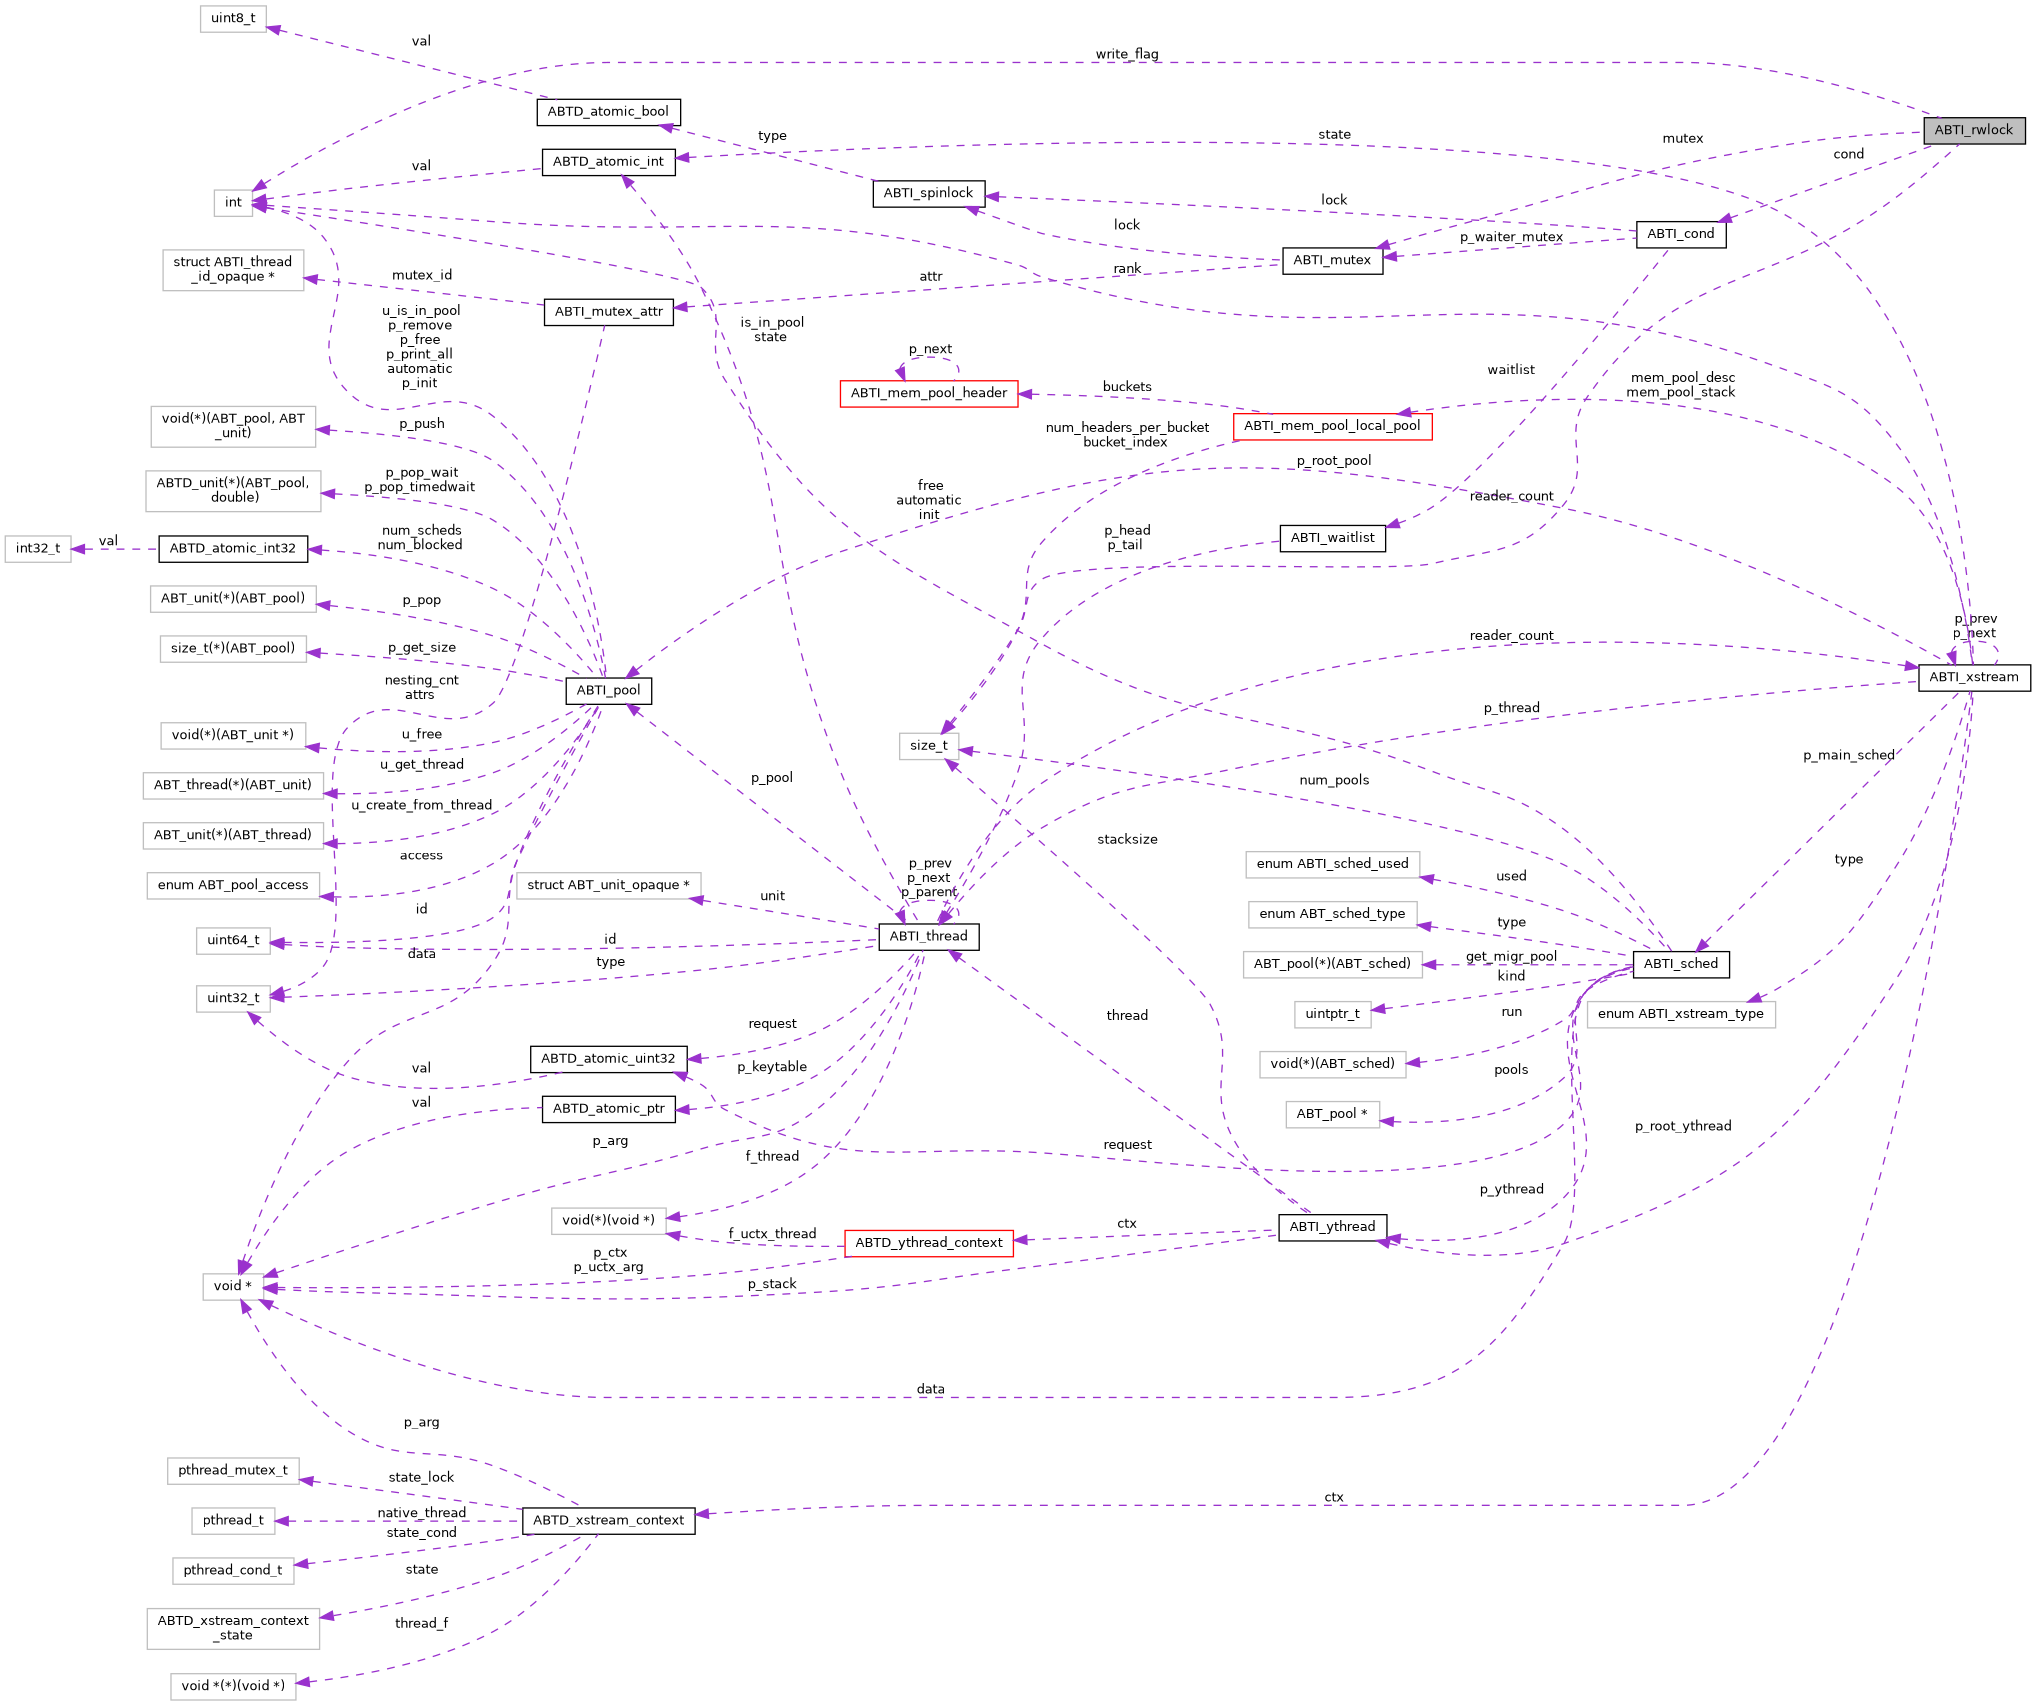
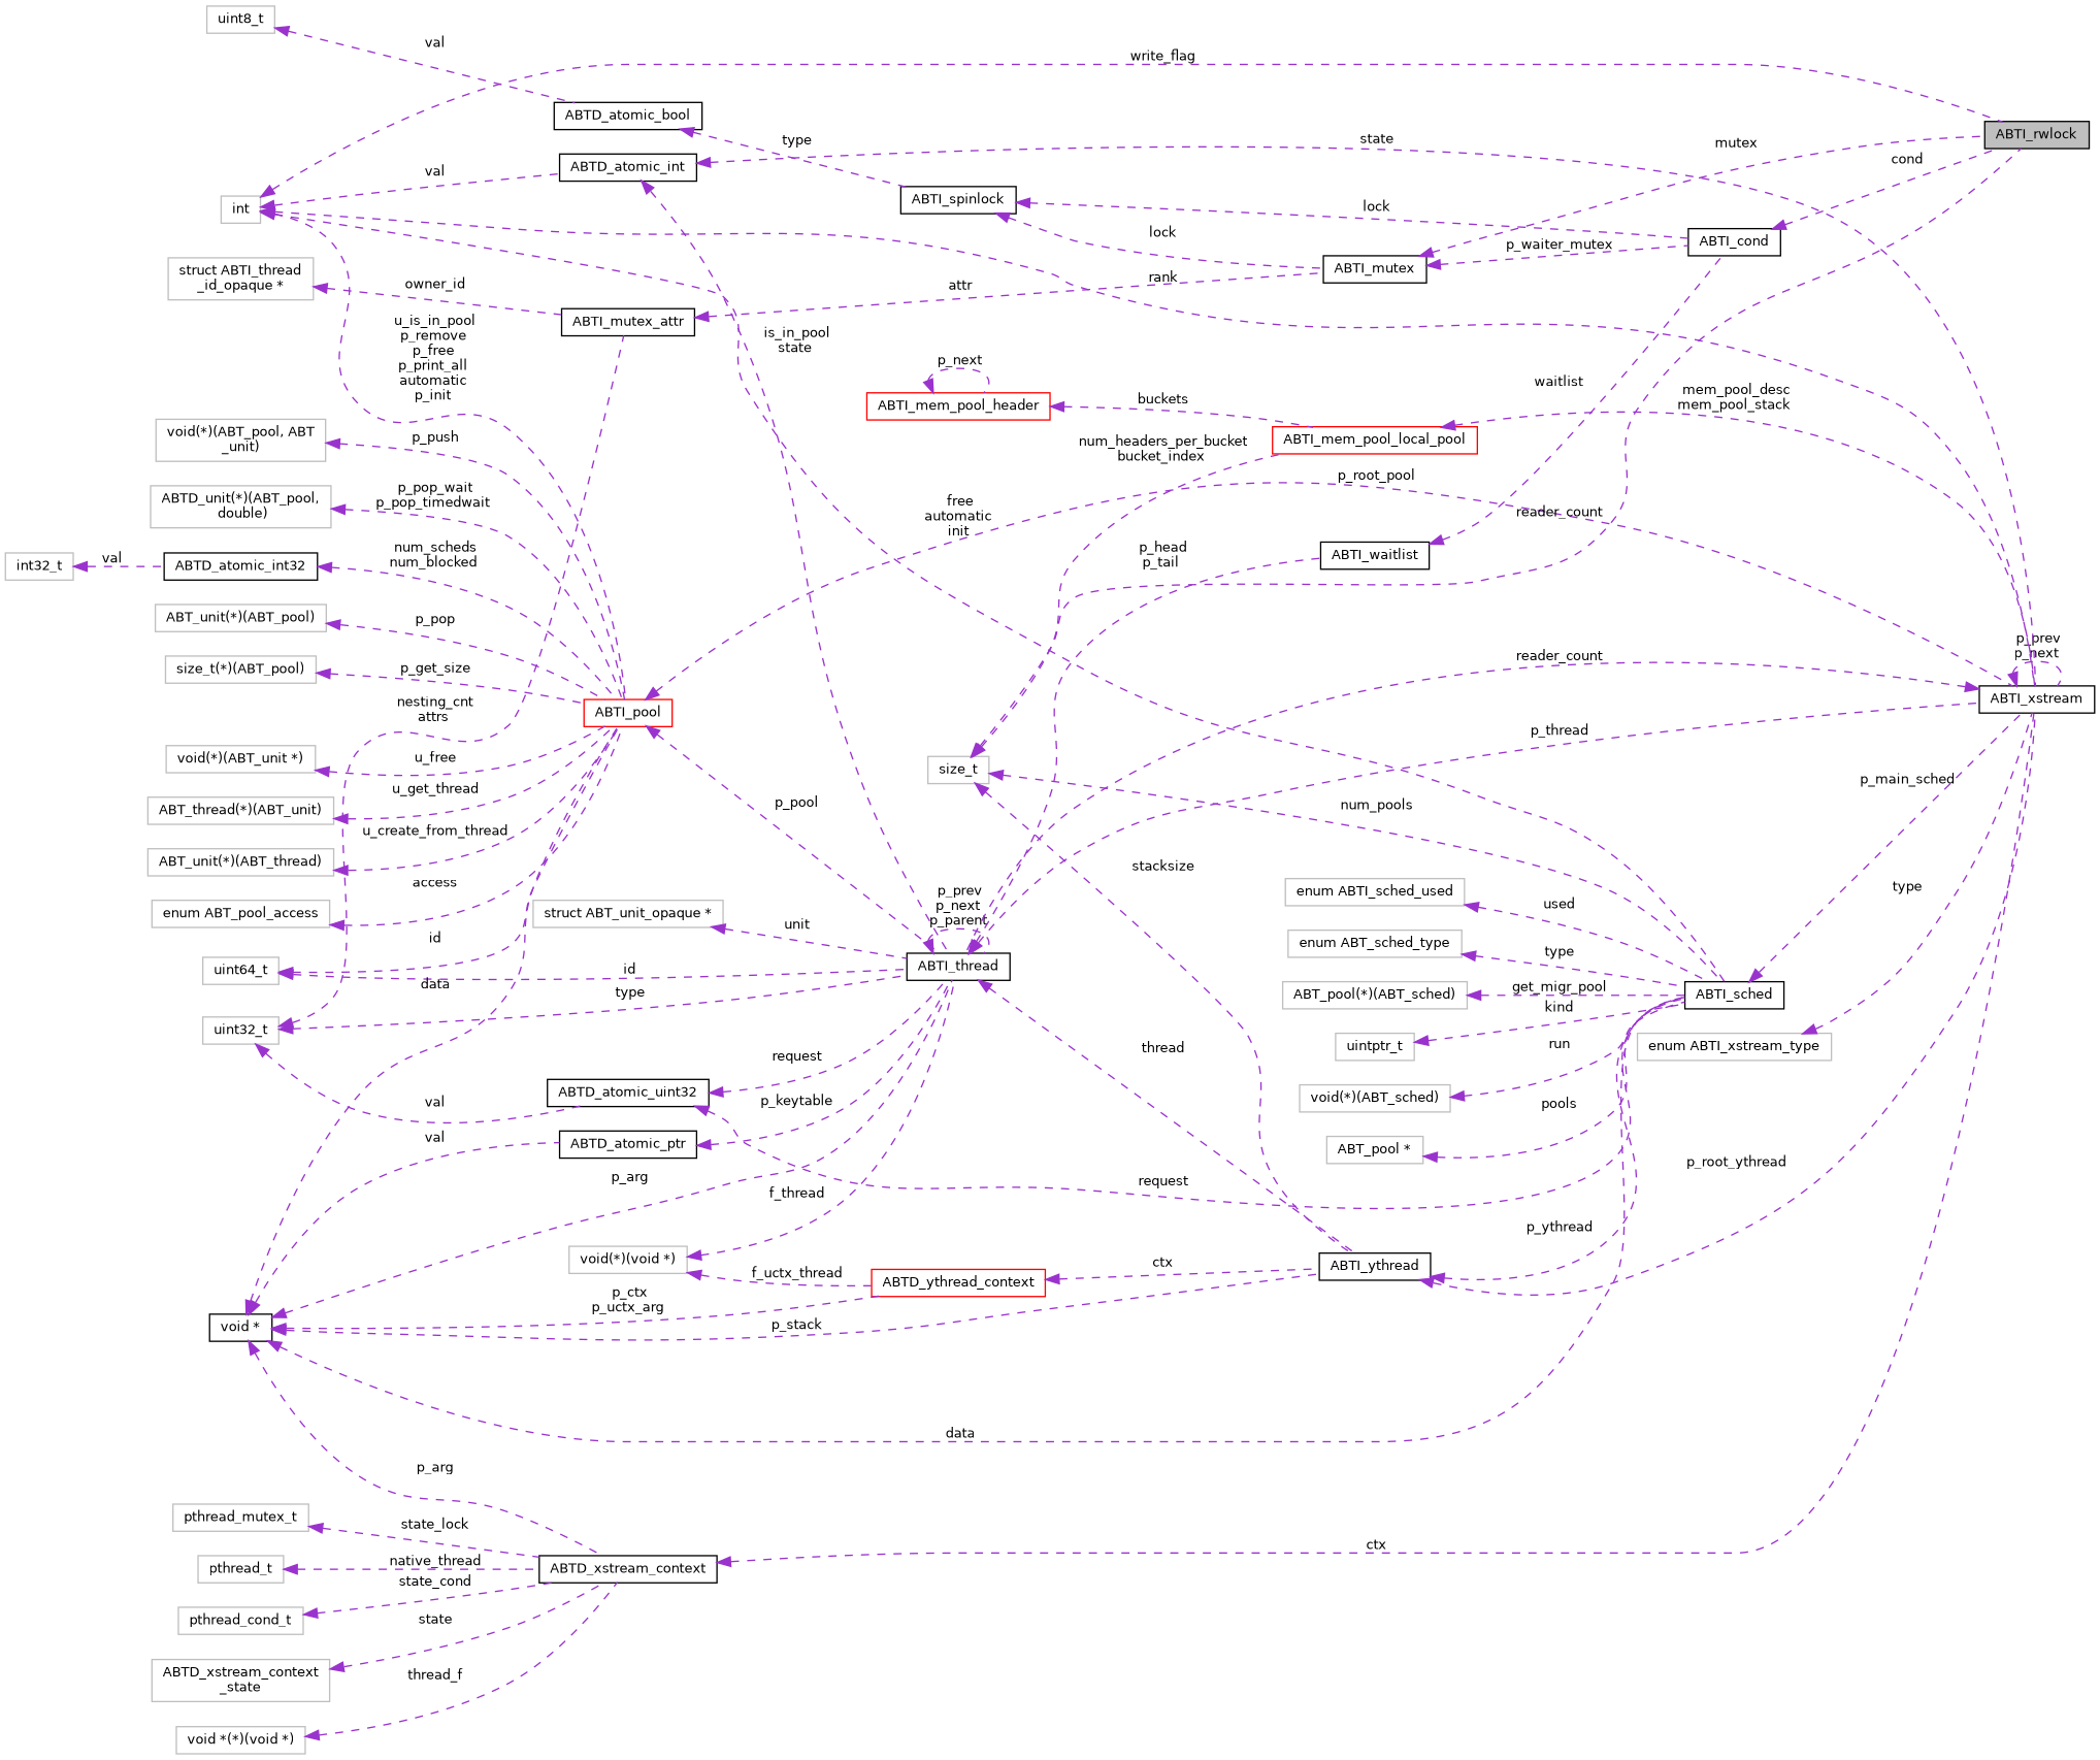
  digraph {
    rankdir=LR
    node [color=grey75 fillcolor=white fontname=Helvetica fontsize=10 shape=record style=filled]
    edge [color=darkorchid3 dir=back fontname=Helvetica fontsize=10 labelfontname=Helvetica labelfontsize=10 style=dashed]
    n1 [color=black fillcolor=grey75 fontcolor=black height=0.2 label=ABTI_rwlock width=0.4]
    n2 [color=black height=0.2 label=ABTI_mutex width=0.4]
    n3 [color=black height=0.2 label=ABTI_cond width=0.4]
    n4 [color=black height=0.2 label=ABTI_spinlock width=0.4]
    n5 [color=black height=0.2 label=ABTD_atomic_bool width=0.4]
    n6 [height=0.2 label=uint8_t width=0.4]
    n7 [color=black height=0.2 label=ABTI_mutex_attr width=0.4]
    n8 [height=0.2 label=uint32_t width=0.4]
    n9 [color=black height=0.2 label=ABTI_thread width=0.4]
    n10 [color=black height=0.2 label=ABTD_atomic_uint32 width=0.4]
    n11 [color=black height=0.2 label=ABTI_waitlist width=0.4]
    n12 [color=black height=0.2 label=ABTI_xstream width=0.4]
    n13 [color=black height=0.2 label=ABTI_ythread width=0.4]
    n14 [color=black height=0.2 label=ABTI_sched width=0.4]
    n15 [height=0.2 label="struct ABTI_thread\l_id_opaque *" width=0.4]
    n16 [height=0.2 label="void(*)(void *)" width=0.4]
    n17 [color=red height=0.2 label=ABTD_ythread_context width=0.4]
    n18 [height=0.2 label=uint64_t width=0.4]
-   n19 [color=black height=0.2 label=ABTI_pool width=0.4]
+   n19 [color=red height=0.2 label=ABTI_pool width=0.4]
    n20 [height=0.2 label="size_t(*)(ABT_pool)" width=0.4]
    n21 [height=0.2 label="void(*)(ABT_unit *)" width=0.4]
    n22 [height=0.2 label="ABT_thread(*)(ABT_unit)" width=0.4]
    n23 [height=0.2 label="ABT_unit(*)(ABT_thread)" width=0.4]
    n24 [height=0.2 label="enum ABT_pool_access" width=0.4]
    n25 [height=0.2 label="void(*)(ABT_pool, ABT\l_unit)" width=0.4]
    n26 [height=0.2 label="ABTD_unit(*)(ABT_pool,\l double)" width=0.4]
    n27 [height=0.2 label=int width=0.4]
    n28 [color=black height=0.2 label=ABTD_atomic_int width=0.4]
    n29 [color=black height=0.2 label=ABTD_atomic_int32 width=0.4]
    n30 [height=0.2 label=int32_t width=0.4]
    n31 [height=0.2 label="ABT_unit(*)(ABT_pool)" width=0.4]
-   n32 [height=0.2 label="void *" width=0.4]
+   n32 [color=black height=0.2 label="void *" width=0.4]
    n33 [color=black height=0.2 label=ABTD_xstream_context width=0.4]
    n34 [color=black height=0.2 label=ABTD_atomic_ptr width=0.4]
    n35 [height=0.2 label="ABTD_xstream_context\l_state" width=0.4]
    n36 [height=0.2 label="void *(*)(void *)" width=0.4]
    n37 [height=0.2 label=pthread_mutex_t width=0.4]
    n38 [height=0.2 label=pthread_t width=0.4]
    n39 [height=0.2 label=pthread_cond_t width=0.4]
    n40 [height=0.2 label="ABT_pool(*)(ABT_sched)" width=0.4]
    n41 [height=0.2 label=size_t width=0.4]
    n42 [color=red height=0.2 label=ABTI_mem_pool_local_pool width=0.4]
    n43 [height=0.2 label="void(*)(ABT_sched)" width=0.4]
    n44 [height=0.2 label="ABT_pool *" width=0.4]
    n45 [height=0.2 label="enum ABTI_sched_used" width=0.4]
    n46 [height=0.2 label="enum ABT_sched_type" width=0.4]
    n47 [height=0.2 label=uintptr_t width=0.4]
    n48 [height=0.2 label="enum ABTI_xstream_type" width=0.4]
    n49 [color=red height=0.2 label=ABTI_mem_pool_header width=0.4]
    n50 [height=0.2 label="struct ABT_unit_opaque *" width=0.4]
    n2 -> n1 [label=" mutex"]
    n2 -> n3 [label=" p_waiter_mutex"]
    n3 -> n1 [label=" cond"]
    n4 -> n2 [label=" lock"]
    n4 -> n3 [label=" lock"]
    n5 -> n4 [label=" type"]
    n6 -> n5 [label=" val"]
    n7 -> n2 [label=" attr"]
    n8 -> n7 [label=" nesting_cnt\nattrs"]
    n8 -> n9 [label=" type"]
    n8 -> n10 [label=" val"]
    n9 -> n9 [label=" p_prev\np_next\np_parent"]
    n9 -> n11 [label=" p_head\np_tail"]
    n9 -> n12 [label=" p_thread"]
    n9 -> n13 [label=" thread"]
    n10 -> n9 [label=" request"]
    n10 -> n14 [label=" request"]
    n11 -> n3 [label=" waitlist"]
    n12 -> n9 [label=" reader_count"]
    n12 -> n12 [label=" p_prev\np_next"]
    n13 -> n12 [label=" p_root_ythread"]
    n13 -> n14 [label=" p_ythread"]
    n14 -> n12 [label=" p_main_sched"]
-   n15 -> n7 [label=" mutex_id"]
+   n15 -> n7 [label=" owner_id"]
    n16 -> n9 [label=" f_thread"]
    n16 -> n17 [label=" f_uctx_thread"]
    n17 -> n13 [label=" ctx"]
    n18 -> n9 [label=" id"]
    n18 -> n19 [label=" id"]
    n19 -> n9 [label=" p_pool"]
    n19 -> n12 [label=" p_root_pool"]
    n20 -> n19 [label=" p_get_size"]
    n21 -> n19 [label=" u_free"]
    n22 -> n19 [label=" u_get_thread"]
    n23 -> n19 [label=" u_create_from_thread"]
    n24 -> n19 [label=" access"]
    n25 -> n19 [label=" p_push"]
    n26 -> n19 [label=" p_pop_wait\np_pop_timedwait"]
    n27 -> n1 [label=" write_flag"]
    n27 -> n12 [label=" rank"]
    n27 -> n14 [label=" free\nautomatic\ninit"]
    n27 -> n19 [label=" u_is_in_pool\np_remove\np_free\np_print_all\nautomatic\np_init"]
    n27 -> n28 [label=" val"]
    n28 -> n9 [label=" is_in_pool\nstate"]
    n28 -> n12 [label=" state"]
    n29 -> n19 [label=" num_scheds\nnum_blocked"]
    n30 -> n29 [label=" val"]
    n31 -> n19 [label=" p_pop"]
    n32 -> n9 [label=" p_arg"]
    n32 -> n13 [label=" p_stack"]
    n32 -> n14 [label=" data"]
    n32 -> n17 [label=" p_ctx\np_uctx_arg"]
    n32 -> n19 [label=" data"]
    n32 -> n33 [label=" p_arg"]
    n32 -> n34 [label=" val"]
    n33 -> n12 [label=" ctx"]
    n34 -> n9 [label=" p_keytable"]
    n35 -> n33 [label=" state"]
    n36 -> n33 [label=" thread_f"]
    n37 -> n33 [label=" state_lock"]
    n38 -> n33 [label=" native_thread"]
    n39 -> n33 [label=" state_cond"]
    n40 -> n14 [label=" get_migr_pool"]
    n41 -> n1 [label=" reader_count"]
    n41 -> n13 [label=" stacksize"]
    n41 -> n14 [label=" num_pools"]
    n41 -> n42 [label=" num_headers_per_bucket\nbucket_index"]
    n42 -> n12 [label=" mem_pool_desc\nmem_pool_stack"]
    n43 -> n14 [label=" run"]
    n44 -> n14 [label=" pools"]
    n45 -> n14 [label=" used"]
    n46 -> n14 [label=" type"]
    n47 -> n14 [label=" kind"]
    n48 -> n12 [label=" type"]
    n49 -> n42 [label=" buckets"]
    n49 -> n49 [label=" p_next"]
    n50 -> n9 [label=" unit"]
  }
